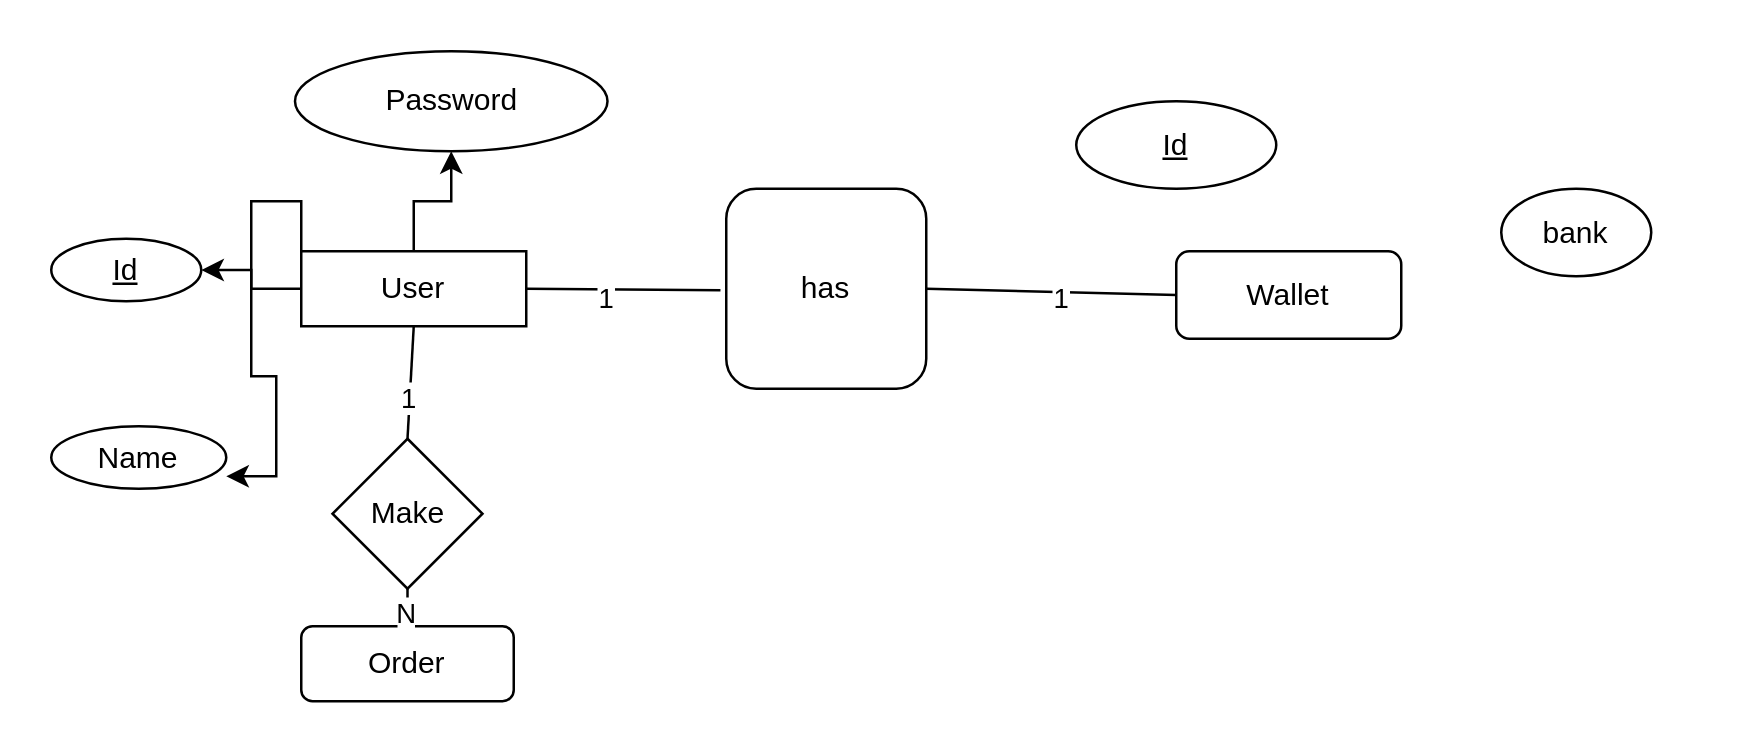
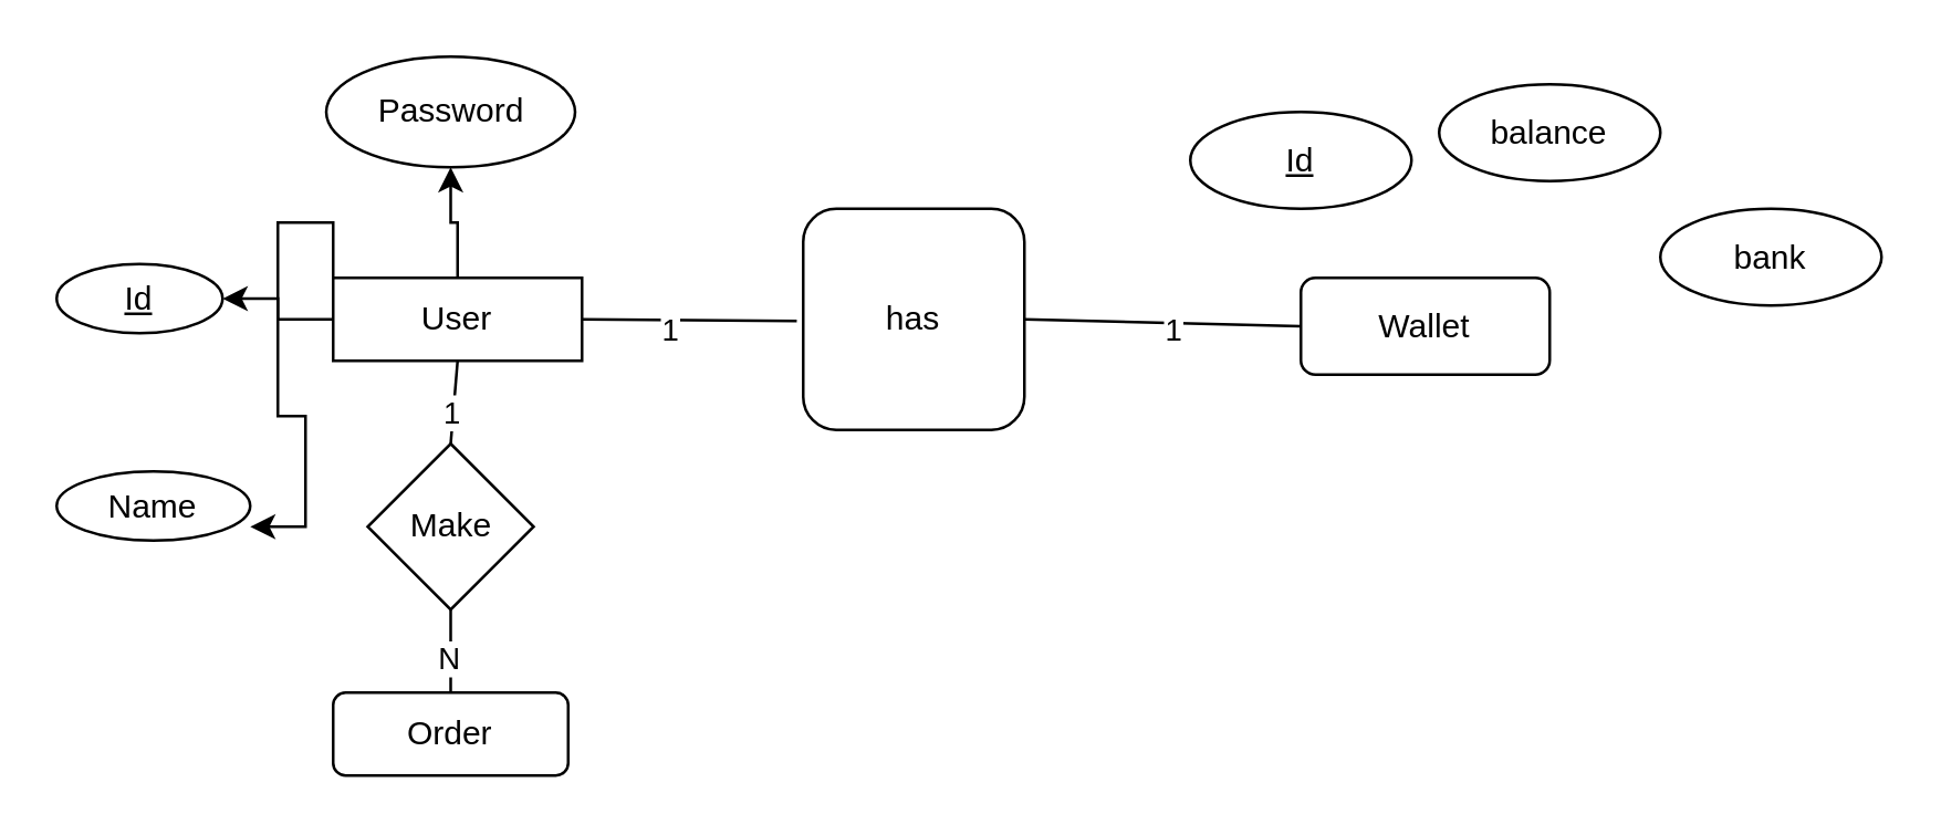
  <mxCell id="0" />
  <mxCell id="1" parent="0" />
  <mxCell id="2" style="edgeStyle=orthogonalEdgeStyle;rounded=0;orthogonalLoop=1;jettySize=auto;html=1;exitX=0.5;exitY=0;exitDx=0;exitDy=0;entryX=0.5;entryY=1;entryDx=0;entryDy=0;" edge="1" parent="1" source="4" target="18"><mxGeometry relative="1" as="geometry" /></mxCell>
  <mxCell id="3" style="edgeStyle=orthogonalEdgeStyle;rounded=0;orthogonalLoop=1;jettySize=auto;html=1;exitX=0;exitY=0.5;exitDx=0;exitDy=0;entryX=1;entryY=0.5;entryDx=0;entryDy=0;" edge="1" parent="1" source="4" target="19"><mxGeometry relative="1" as="geometry" /></mxCell>
  <mxCell id="4" value="User" style="whiteSpace=wrap;html=1;rounded=0;" parent="1" vertex="1"><mxGeometry x="120" y="100" width="90" height="30" as="geometry" /></mxCell>
  <mxCell id="5" value="has" style="whiteSpace=wrap;html=1;rounded=1;" vertex="1" parent="1"><mxGeometry x="290" y="75" width="80" height="80" as="geometry" /></mxCell>
  <mxCell id="6" value="Wallet" style="rounded=1;whiteSpace=wrap;html=1;" vertex="1" parent="1"><mxGeometry x="470" y="100" width="90" height="35" as="geometry" /></mxCell>
  <mxCell id="7" value="" style="endArrow=none;html=1;rounded=0;entryX=0;entryY=0.5;entryDx=0;entryDy=0;exitX=1;exitY=0.5;exitDx=0;exitDy=0;" edge="1" parent="1" source="5" target="6"><mxGeometry width="50" height="50" relative="1" as="geometry"><mxPoint x="370" y="185" as="sourcePoint" /><mxPoint x="420" y="135" as="targetPoint" /></mxGeometry></mxCell>
  <mxCell id="8" value="1" style="edgeLabel;html=1;align=center;verticalAlign=middle;resizable=0;points=[];" vertex="1" connectable="0" parent="7"><mxGeometry x="0.077" y="-2" relative="1" as="geometry"><mxPoint as="offset" /></mxGeometry></mxCell>
  <mxCell id="9" value="" style="endArrow=none;html=1;rounded=0;entryX=-0.029;entryY=0.507;entryDx=0;entryDy=0;entryPerimeter=0;exitX=1;exitY=0.5;exitDx=0;exitDy=0;" edge="1" parent="1" source="4" target="5"><mxGeometry width="50" height="50" relative="1" as="geometry"><mxPoint x="230" y="170" as="sourcePoint" /><mxPoint x="280" y="120" as="targetPoint" /></mxGeometry></mxCell>
  <mxCell id="10" value="1" style="edgeLabel;html=1;align=center;verticalAlign=middle;resizable=0;points=[];" vertex="1" connectable="0" parent="9"><mxGeometry x="-0.181" y="-3" relative="1" as="geometry"><mxPoint as="offset" /></mxGeometry></mxCell>
  <mxCell id="11" value="Order" style="rounded=1;whiteSpace=wrap;html=1;" vertex="1" parent="1"><mxGeometry x="120" y="250" width="85" height="30" as="geometry" /></mxCell>
  <mxCell id="12" value="" style="endArrow=none;html=1;rounded=0;entryX=0.5;entryY=1;entryDx=0;entryDy=0;exitX=0.5;exitY=0;exitDx=0;exitDy=0;" edge="1" parent="1" source="11" target="14"><mxGeometry width="50" height="50" relative="1" as="geometry"><mxPoint x="10" y="270" as="sourcePoint" /><mxPoint x="60" y="220" as="targetPoint" /></mxGeometry></mxCell>
  <mxCell id="13" value="N" style="edgeLabel;html=1;align=center;verticalAlign=middle;resizable=0;points=[];" vertex="1" connectable="0" parent="12"><mxGeometry x="-0.147" y="1" relative="1" as="geometry"><mxPoint as="offset" /></mxGeometry></mxCell>
- <mxCell id="14" value="Make" style="rhombus;whiteSpace=wrap;html=1;" vertex="1" parent="1"><mxGeometry x="132.5" y="175" width="60" height="60" as="geometry" /></mxCell>
+ <mxCell id="14" value="Make" style="rhombus;whiteSpace=wrap;html=1;" vertex="1" parent="1"><mxGeometry x="132.5" y="160" width="60" height="60" as="geometry" /></mxCell>
  <mxCell id="15" value="" style="endArrow=none;html=1;rounded=0;entryX=0.5;entryY=1;entryDx=0;entryDy=0;exitX=0.5;exitY=0;exitDx=0;exitDy=0;" edge="1" parent="1" source="14" target="4"><mxGeometry width="50" height="50" relative="1" as="geometry"><mxPoint x="20" y="190" as="sourcePoint" /><mxPoint x="20" y="160" as="targetPoint" /></mxGeometry></mxCell>
  <mxCell id="16" value="1" style="edgeLabel;html=1;align=center;verticalAlign=middle;resizable=0;points=[];" vertex="1" connectable="0" parent="15"><mxGeometry x="-0.283" y="1" relative="1" as="geometry"><mxPoint as="offset" /></mxGeometry></mxCell>
  <mxCell id="17" value="Name" style="ellipse;whiteSpace=wrap;html=1;" vertex="1" parent="1"><mxGeometry x="20" y="170" width="70" height="25" as="geometry" /></mxCell>
- <mxCell id="18" value="Password" style="ellipse;whiteSpace=wrap;html=1;" vertex="1" parent="1"><mxGeometry x="117.5" y="20" width="125" height="40" as="geometry" /></mxCell>
+ <mxCell id="18" value="Password" style="ellipse;whiteSpace=wrap;html=1;" vertex="1" parent="1"><mxGeometry x="117.5" y="20" width="90" height="40" as="geometry" /></mxCell>
  <mxCell id="19" value="&lt;u&gt;Id&lt;/u&gt;" style="ellipse;whiteSpace=wrap;html=1;" vertex="1" parent="1"><mxGeometry x="20" y="95" width="60" height="25" as="geometry" /></mxCell>
  <mxCell id="20" style="edgeStyle=orthogonalEdgeStyle;rounded=0;orthogonalLoop=1;jettySize=auto;html=1;exitX=0;exitY=0;exitDx=0;exitDy=0;entryX=1;entryY=0.8;entryDx=0;entryDy=0;entryPerimeter=0;" edge="1" parent="1" source="4" target="17"><mxGeometry relative="1" as="geometry" /></mxCell>
  <mxCell id="21" value="&lt;u&gt;Id&lt;/u&gt;" style="ellipse;whiteSpace=wrap;html=1;" vertex="1" parent="1"><mxGeometry x="430" y="40" width="80" height="35" as="geometry" /></mxCell>
- <mxCell id="23" value="bank" style="ellipse;whiteSpace=wrap;html=1;" vertex="1" parent="1"><mxGeometry x="600" y="75" width="60" height="35" as="geometry" /></mxCell>
+ <mxCell id="22" value="balance" style="ellipse;whiteSpace=wrap;html=1;" vertex="1" parent="1"><mxGeometry x="520" y="30" width="80" height="35" as="geometry" /></mxCell>
+ <mxCell id="23" value="bank" style="ellipse;whiteSpace=wrap;html=1;" vertex="1" parent="1"><mxGeometry x="600" y="75" width="80" height="35" as="geometry" /></mxCell>
